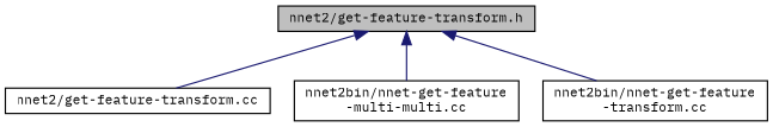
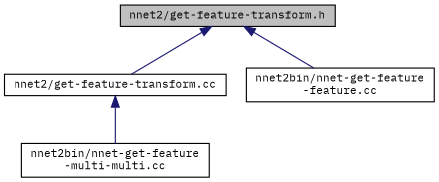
  digraph {
    fontname="IBM Plex Mono"
    node [color=black fillcolor=white fontname="IBM Plex Mono" fontsize=10 shape=record style=filled]
    edge [color=midnightblue dir=back fontname="IBM Plex Mono" fontsize=10 labelfontname=Helvetica labelfontsize=10 style=solid]
    n1 [fillcolor=grey75 fontcolor=black height=0.2 label="nnet2/get-feature-transform.h" width=0.4]
    n2 [height=0.2 label="nnet2/get-feature-transform.cc" width=0.4]
    n3 [height=0.2 label="nnet2bin/nnet-get-feature\l-multi-multi.cc" width=0.4]
-   n4 [height=0.2 label="nnet2bin/nnet-get-feature\l-transform.cc" width=0.4]
+   n4 [height=0.2 label="nnet2bin/nnet-get-feature\l-feature.cc" width=0.4]
    n1 -> n2
-   n1 -> n3
+   n2 -> n3
    n1 -> n4
  }
